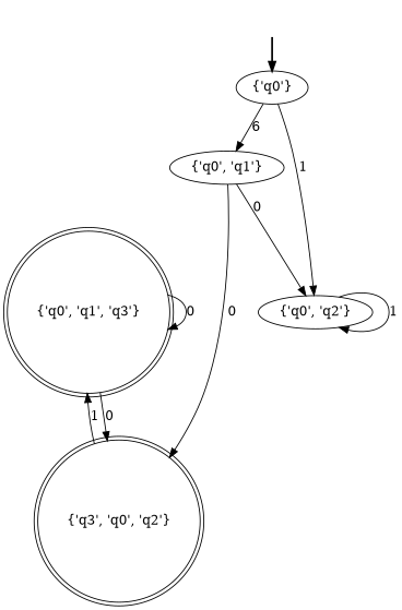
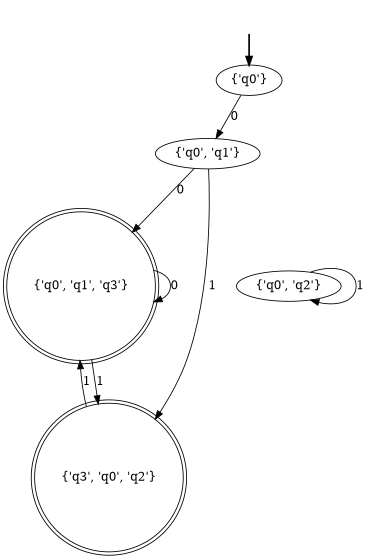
  digraph {
    fake [style=invisible]
    "{'q0'}" [root=true]
    "{'q0', 'q1'}"
    "{'q0', 'q2'}"
    "{'q0', 'q1', 'q3'}" [shape=doublecircle]
    "{'q3', 'q0', 'q2'}" [shape=doublecircle]
    fake -> "{'q0'}" [style=bold]
-   "{'q0'}" -> "{'q0', 'q1'}" [label=6]
-   "{'q0'}" -> "{'q0', 'q2'}" [label=1]
-   "{'q0', 'q1'}" -> "{'q0', 'q2'}" [label=0]
-   "{'q0', 'q1'}" -> "{'q3', 'q0', 'q2'}" [label=0]
+   "{'q0'}" -> "{'q0', 'q1'}" [label=0]
+   "{'q0', 'q1'}" -> "{'q0', 'q1', 'q3'}" [label=0]
+   "{'q0', 'q1'}" -> "{'q3', 'q0', 'q2'}" [label=1]
    "{'q0', 'q2'}" -> "{'q0', 'q2'}" [label=1]
    "{'q0', 'q1', 'q3'}" -> "{'q0', 'q1', 'q3'}" [label=0]
-   "{'q0', 'q1', 'q3'}" -> "{'q3', 'q0', 'q2'}" [label=0]
+   "{'q0', 'q1', 'q3'}" -> "{'q3', 'q0', 'q2'}" [label=1]
    "{'q3', 'q0', 'q2'}" -> "{'q0', 'q1', 'q3'}" [label=1]
  }
